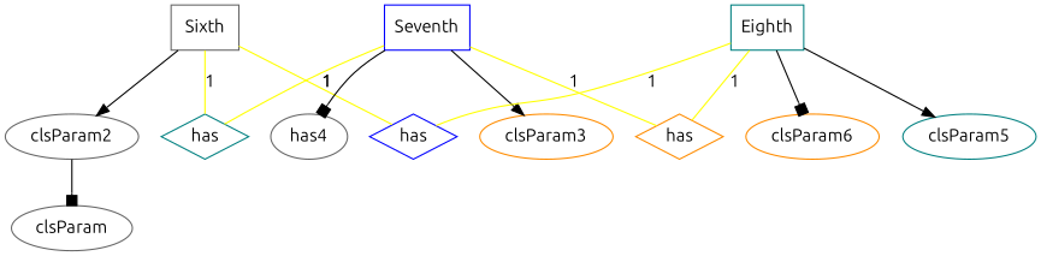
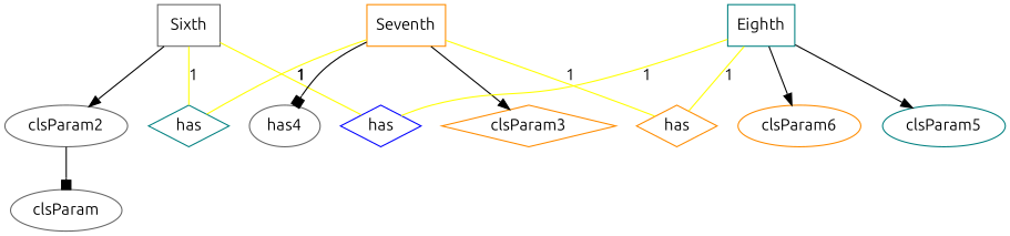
  digraph {
    fontname=Ubuntu
    node [color=gray40 fontname=Ubuntu shape=ellipse]
    edge [arrowhead=none fontname=Ubuntu]
    n1 [label=Sixth shape=rectangle]
    n2 [label=clsParam2]
    n3 [color=teal label=has shape=diamond]
    n4 [color=blue label=has shape=diamond]
    n5 [label=clsParam]
-   n6 [color=blue label=Seventh shape=rectangle]
+   n6 [color=darkorange label=Seventh shape=rectangle]
    n7 [label=has4]
-   n8 [color=darkorange label=clsParam3]
+   n8 [color=darkorange label=clsParam3 shape=diamond]
    n9 [color=darkorange label=has shape=diamond]
    n10 [color=teal label=Eighth shape=rectangle]
    n11 [color=teal label=clsParam5]
    n12 [color=darkorange label=clsParam6]
    n1 -> n2 [arrowhead=normal]
    n1 -> n3 [color=yellow label=1]
    n1 -> n4 [color=yellow label=1]
    n2 -> n5 [arrowhead=box]
    n6 -> n3 [color=yellow label=1]
    n6 -> n7 [arrowhead=box]
    n6 -> n8 [arrowhead=normal]
    n6 -> n9 [color=yellow label=1]
    n10 -> n4 [color=yellow label=1]
    n10 -> n9 [color=yellow label=1]
    n10 -> n11 [arrowhead=normal]
-   n10 -> n12 [arrowhead=box]
+   n10 -> n12 [arrowhead=normal]
  }
